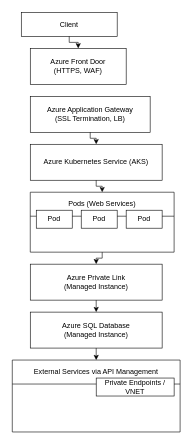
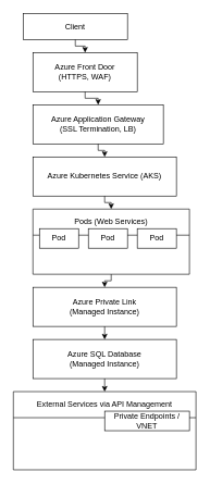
  <mxCell id="0" />
  <mxCell id="1" parent="0" />
  <mxCell id="2" value="Client" style="shape=rectangle;whiteSpace=wrap;html=1;" vertex="1" parent="1"><mxGeometry x="35" y="20" width="160" height="40" as="geometry" /></mxCell>
  <mxCell id="3" value="Azure Front Door&#10;(HTTPS, WAF)" style="shape=rectangle;whiteSpace=wrap;html=1;" vertex="1" parent="1"><mxGeometry x="50" y="80" width="160" height="60" as="geometry" /></mxCell>
  <mxCell id="4" value="Azure Application Gateway&#10;(SSL Termination, LB)" style="shape=rectangle;whiteSpace=wrap;html=1;" vertex="1" parent="1"><mxGeometry x="50" y="160" width="200" height="60" as="geometry" /></mxCell>
  <mxCell id="5" value="Azure Kubernetes Service (AKS)" style="shape=rectangle;whiteSpace=wrap;html=1;" vertex="1" parent="1"><mxGeometry x="50" y="240" width="220" height="60" as="geometry" /></mxCell>
  <mxCell id="6" value="Pods (Web Services)" style="shape=swimlane;whiteSpace=wrap;html=1;" vertex="1" parent="1"><mxGeometry x="50" y="320" width="240" height="100" as="geometry" /></mxCell>
  <mxCell id="7" value="Pod" style="shape=rectangle;whiteSpace=wrap;html=1;" vertex="1" parent="6"><mxGeometry x="10" y="30" width="60" height="30" as="geometry" /></mxCell>
  <mxCell id="8" value="Pod" style="shape=rectangle;whiteSpace=wrap;html=1;" vertex="1" parent="6"><mxGeometry x="85" y="30" width="60" height="30" as="geometry" /></mxCell>
  <mxCell id="9" value="Pod" style="shape=rectangle;whiteSpace=wrap;html=1;" vertex="1" parent="6"><mxGeometry x="160" y="30" width="60" height="30" as="geometry" /></mxCell>
  <mxCell id="10" value="Azure Private Link&#10;(Managed Instance)" style="shape=rectangle;whiteSpace=wrap;html=1;" vertex="1" parent="1"><mxGeometry x="50" y="440" width="220" height="60" as="geometry" /></mxCell>
  <mxCell id="11" value="Azure SQL Database&#10;(Managed Instance)" style="shape=rectangle;whiteSpace=wrap;html=1;" vertex="1" parent="1"><mxGeometry x="50" y="520" width="220" height="60" as="geometry" /></mxCell>
  <mxCell id="12" value="External Services via API Management" style="shape=swimlane;whiteSpace=wrap;html=1;" vertex="1" parent="1"><mxGeometry x="20" y="600" width="280" height="120" as="geometry" /></mxCell>
  <mxCell id="13" value="Private Endpoints / VNET" style="shape=rectangle;whiteSpace=wrap;html=1;" vertex="1" parent="12"><mxGeometry x="140" y="30" width="130" height="30" as="geometry" /></mxCell>
  <mxCell id="14" style="edgeStyle=orthogonalEdgeStyle;rounded=0;" edge="1" parent="1" source="2" target="3"><mxGeometry relative="1" as="geometry" /></mxCell>
+ <mxCell id="15" style="edgeStyle=orthogonalEdgeStyle;rounded=0;" edge="1" parent="1" source="3" target="4"><mxGeometry relative="1" as="geometry" /></mxCell>
  <mxCell id="16" style="edgeStyle=orthogonalEdgeStyle;rounded=0;" edge="1" parent="1" source="4" target="5"><mxGeometry relative="1" as="geometry" /></mxCell>
  <mxCell id="17" style="edgeStyle=orthogonalEdgeStyle;rounded=0;" edge="1" parent="1" source="5" target="6"><mxGeometry relative="1" as="geometry" /></mxCell>
  <mxCell id="18" style="edgeStyle=orthogonalEdgeStyle;rounded=0;" edge="1" parent="1" source="6" target="10"><mxGeometry relative="1" as="geometry" /></mxCell>
  <mxCell id="19" style="edgeStyle=orthogonalEdgeStyle;rounded=0;" edge="1" parent="1" source="10" target="11"><mxGeometry relative="1" as="geometry" /></mxCell>
  <mxCell id="20" style="edgeStyle=orthogonalEdgeStyle;rounded=0;" edge="1" parent="1" source="11" target="12"><mxGeometry relative="1" as="geometry" /></mxCell>
